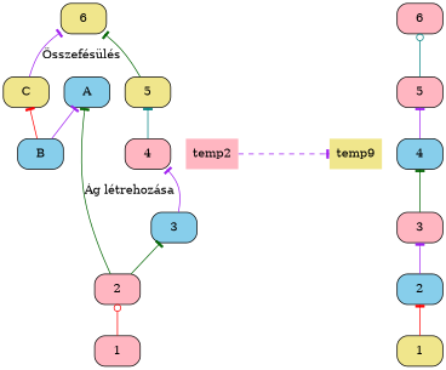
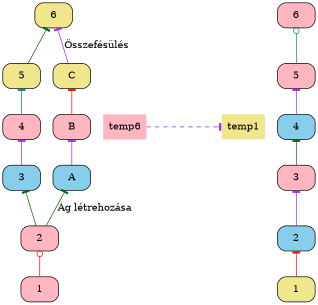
  digraph {
    rankdir=BT
    node [fillcolor=lightpink shape=rect style="filled, rounded"]
    edge [arrowhead=tee color=purple]
    n1 [label=4]
-   n2 [fillcolor=skyblue label=B]
+   n2 [label=B]
    n3 [fillcolor=skyblue label=4]
-   temp1 [fillcolor=khaki shape=plaintext style=filled width=0 label=temp9]
-   temp2 [shape=plaintext style=filled width=0]
+   temp1 [fillcolor=khaki shape=plaintext style=filled width=0]
+   temp2 [shape=plaintext style=filled width=0 label=temp6]
    n6 [fillcolor=khaki label=5]
    n7 [fillcolor=khaki label=C]
    n8 [label=5]
    n9 [label=1]
    n10 [label=2]
    n11 [fillcolor=skyblue label=3]
    n12 [fillcolor=skyblue label=A]
    n13 [fillcolor=khaki label=6]
    n14 [fillcolor=khaki label=1]
    n15 [fillcolor=skyblue label=2]
    n16 [label=3]
    n17 [label=6]
    subgraph sub_1 {
      rank=same
      n1
      n2
      n3
      temp1
      temp2
    }
    n1 -> n6 [color=teal]
    n2 -> temp1 [minlen=0 style=invis arrowhead="" color=""]
    n2 -> n7 [color=red]
    n3 -> n8
    temp2 -> n3 [style=invis arrowhead="" color=""]
    temp2 -> temp1 [minlen=3 style=dashed]
    n6 -> n13 [color=darkgreen]
    n7 -> n13 [label="Összefésülés"]
    n8 -> n17 [arrowhead=odot color=teal]
    n9 -> n10 [arrowhead=odot color=red]
    n10 -> n11 [color=darkgreen]
    n10 -> n12 [color=darkgreen label="Ág létrehozása"]
    n11 -> n1
-   n2 -> n12
+   n12 -> n2
    n14 -> n15 [color=red]
    n15 -> n16
    n16 -> n3 [color=darkgreen]
  }
